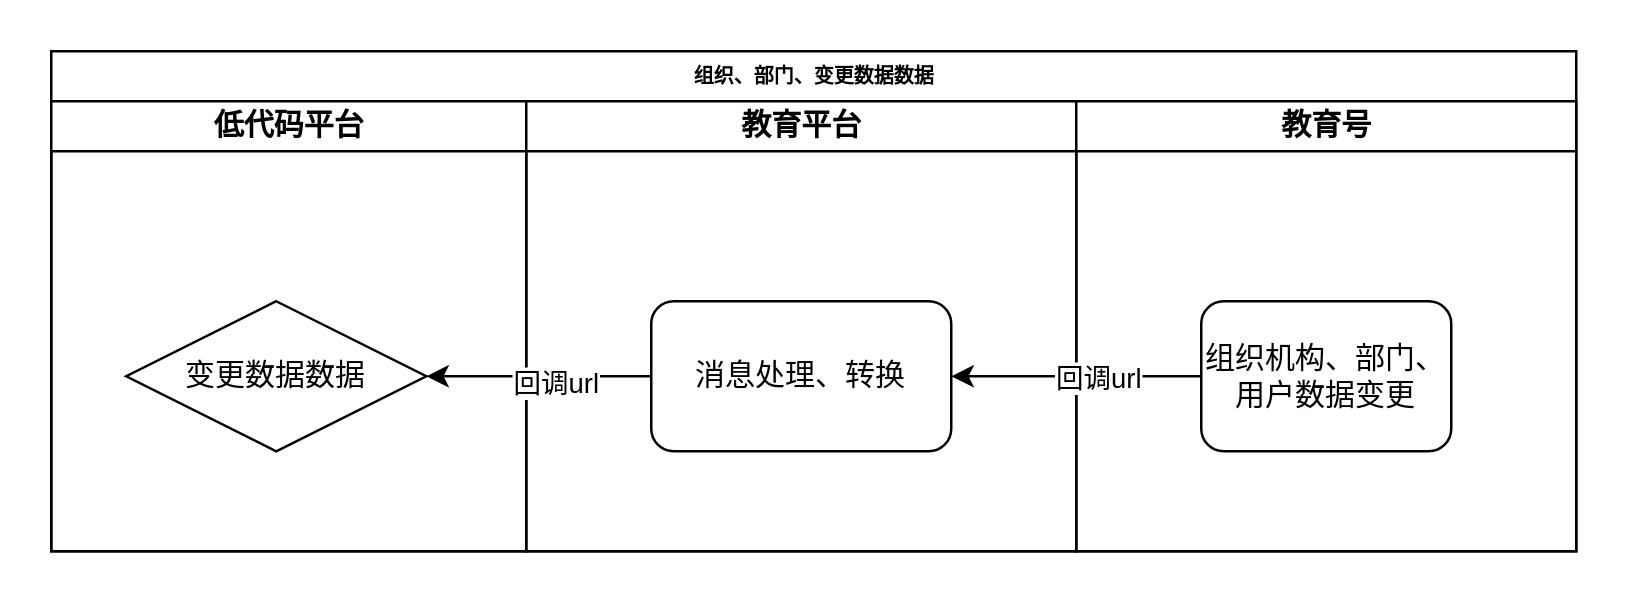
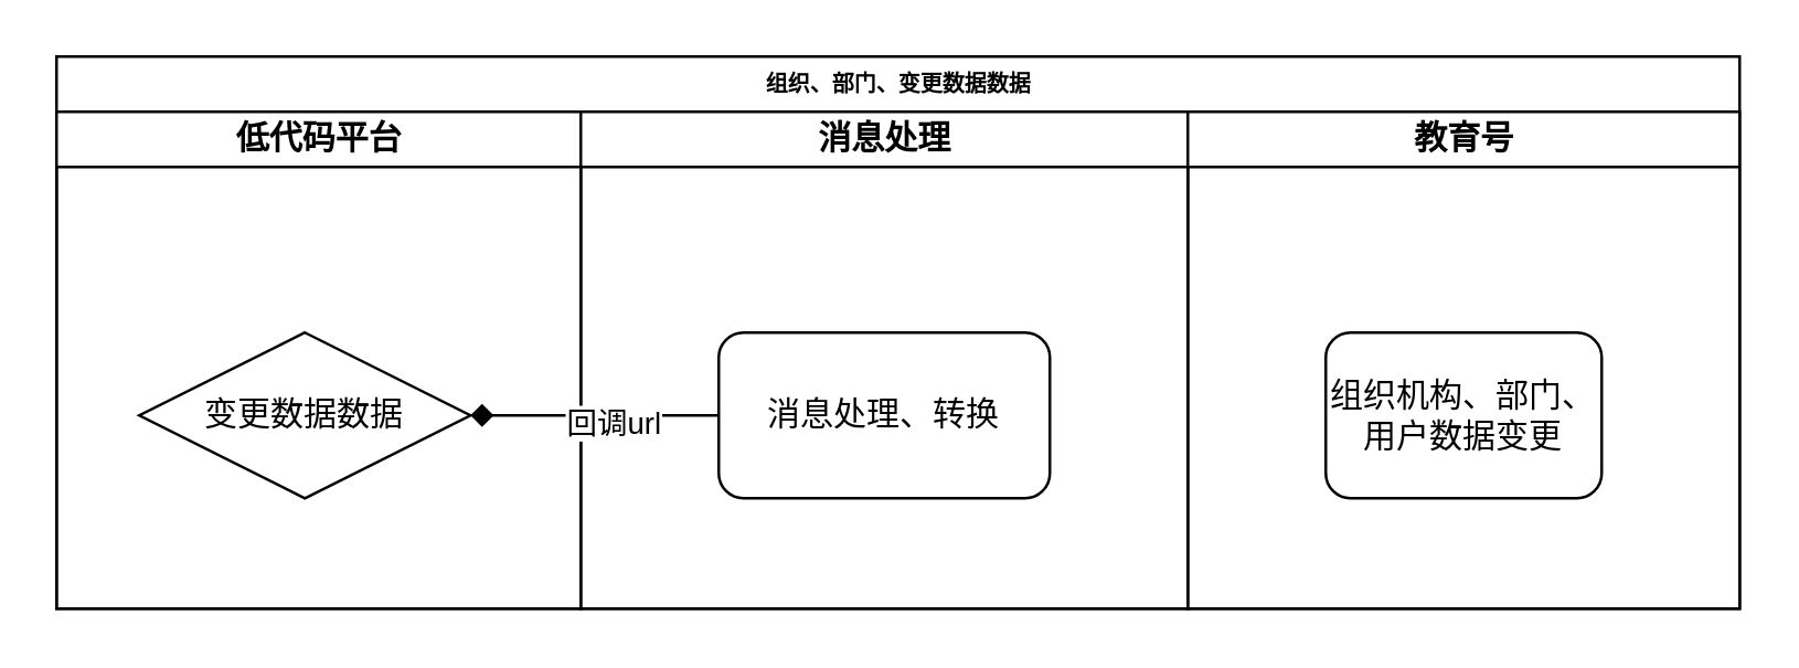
  <mxCell id="0" />
  <mxCell id="1" parent="0" />
  <mxCell id="2" value="组织、部门、变更数据数据" style="swimlane;html=1;childLayout=stackLayout;startSize=20;rounded=0;shadow=0;labelBackgroundColor=none;strokeWidth=1;fontFamily=Verdana;fontSize=8;align=center;" vertex="1" parent="1"><mxGeometry x="20" y="20" width="610" height="200" as="geometry" /></mxCell>
  <mxCell id="3" value="低代码平台" style="swimlane;html=1;startSize=20;" vertex="1" parent="2"><mxGeometry y="20" width="190" height="180" as="geometry" /></mxCell>
  <mxCell id="4" value="变更数据数据" style="rhombus;whiteSpace=wrap;html=1;" vertex="1" parent="3"><mxGeometry x="30" y="80" width="120" height="60" as="geometry" /></mxCell>
- <mxCell id="5" value="教育平台" style="swimlane;html=1;startSize=20;" vertex="1" parent="2"><mxGeometry x="190" y="20" width="220" height="180" as="geometry" /></mxCell>
+ <mxCell id="5" value="消息处理" style="swimlane;html=1;startSize=20;" vertex="1" parent="2"><mxGeometry x="190" y="20" width="220" height="180" as="geometry" /></mxCell>
  <mxCell id="6" value="消息处理、转换" style="rounded=1;whiteSpace=wrap;html=1;" vertex="1" parent="5"><mxGeometry x="50" y="80" width="120" height="60" as="geometry" /></mxCell>
  <mxCell id="7" value="教育号" style="swimlane;html=1;startSize=20;" vertex="1" parent="2"><mxGeometry x="410" y="20" width="200" height="180" as="geometry" /></mxCell>
  <mxCell id="8" value="组织机构、部门、用户数据变更" style="rounded=1;whiteSpace=wrap;html=1;" vertex="1" parent="7"><mxGeometry x="50" y="80" width="100" height="60" as="geometry" /></mxCell>
- <mxCell id="9" style="edgeStyle=orthogonalEdgeStyle;rounded=0;orthogonalLoop=1;jettySize=auto;html=1;entryX=1;entryY=0.5;entryDx=0;entryDy=0;" edge="1" parent="2" source="8" target="6"><mxGeometry relative="1" as="geometry" /></mxCell>
- <mxCell id="10" value="回调url" style="edgeLabel;html=1;align=center;verticalAlign=middle;resizable=0;points=[];" vertex="1" connectable="0" parent="9"><mxGeometry x="-0.16" relative="1" as="geometry"><mxPoint as="offset" /></mxGeometry></mxCell>
- <mxCell id="11" style="edgeStyle=orthogonalEdgeStyle;rounded=0;orthogonalLoop=1;jettySize=auto;html=1;" edge="1" parent="2" source="6" target="4"><mxGeometry relative="1" as="geometry" /></mxCell>
+ <mxCell id="11" style="edgeStyle=orthogonalEdgeStyle;rounded=0;orthogonalLoop=1;jettySize=auto;html=1;endArrow=diamond;" edge="1" parent="2" source="6" target="4"><mxGeometry relative="1" as="geometry" /></mxCell>
  <mxCell id="12" value="回调url" style="edgeLabel;html=1;align=center;verticalAlign=middle;resizable=0;points=[];" vertex="1" connectable="0" parent="11"><mxGeometry x="-0.133" y="2" relative="1" as="geometry"><mxPoint as="offset" /></mxGeometry></mxCell>
